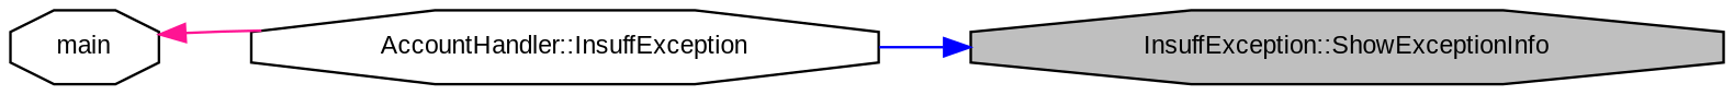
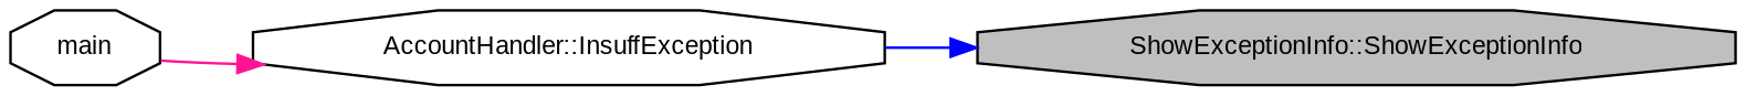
  digraph {
    fontname="Liberation Sans"
    rankdir=RL
    node [color=black fillcolor=white fontname="Liberation Sans" fontsize=10 shape=octagon style=filled]
    edge [dir=back fontname="Liberation Sans" fontsize=10 labelfontname=Helvetica labelfontsize=10 style=solid]
-   n1 [fillcolor=grey75 fontcolor=black height=0.2 label="InsuffException::ShowExceptionInfo" width=0.4]
+   n1 [fillcolor=grey75 fontcolor=black height=0.2 label="ShowExceptionInfo::ShowExceptionInfo" width=0.4]
    n2 [height=0.2 label="AccountHandler::InsuffException" width=0.4]
    n3 [height=0.2 label=main width=0.4]
    n1 -> n2 [color=blue]
-   n3 -> n2 [color=deeppink]
+   n2 -> n3 [color=deeppink]
  }
